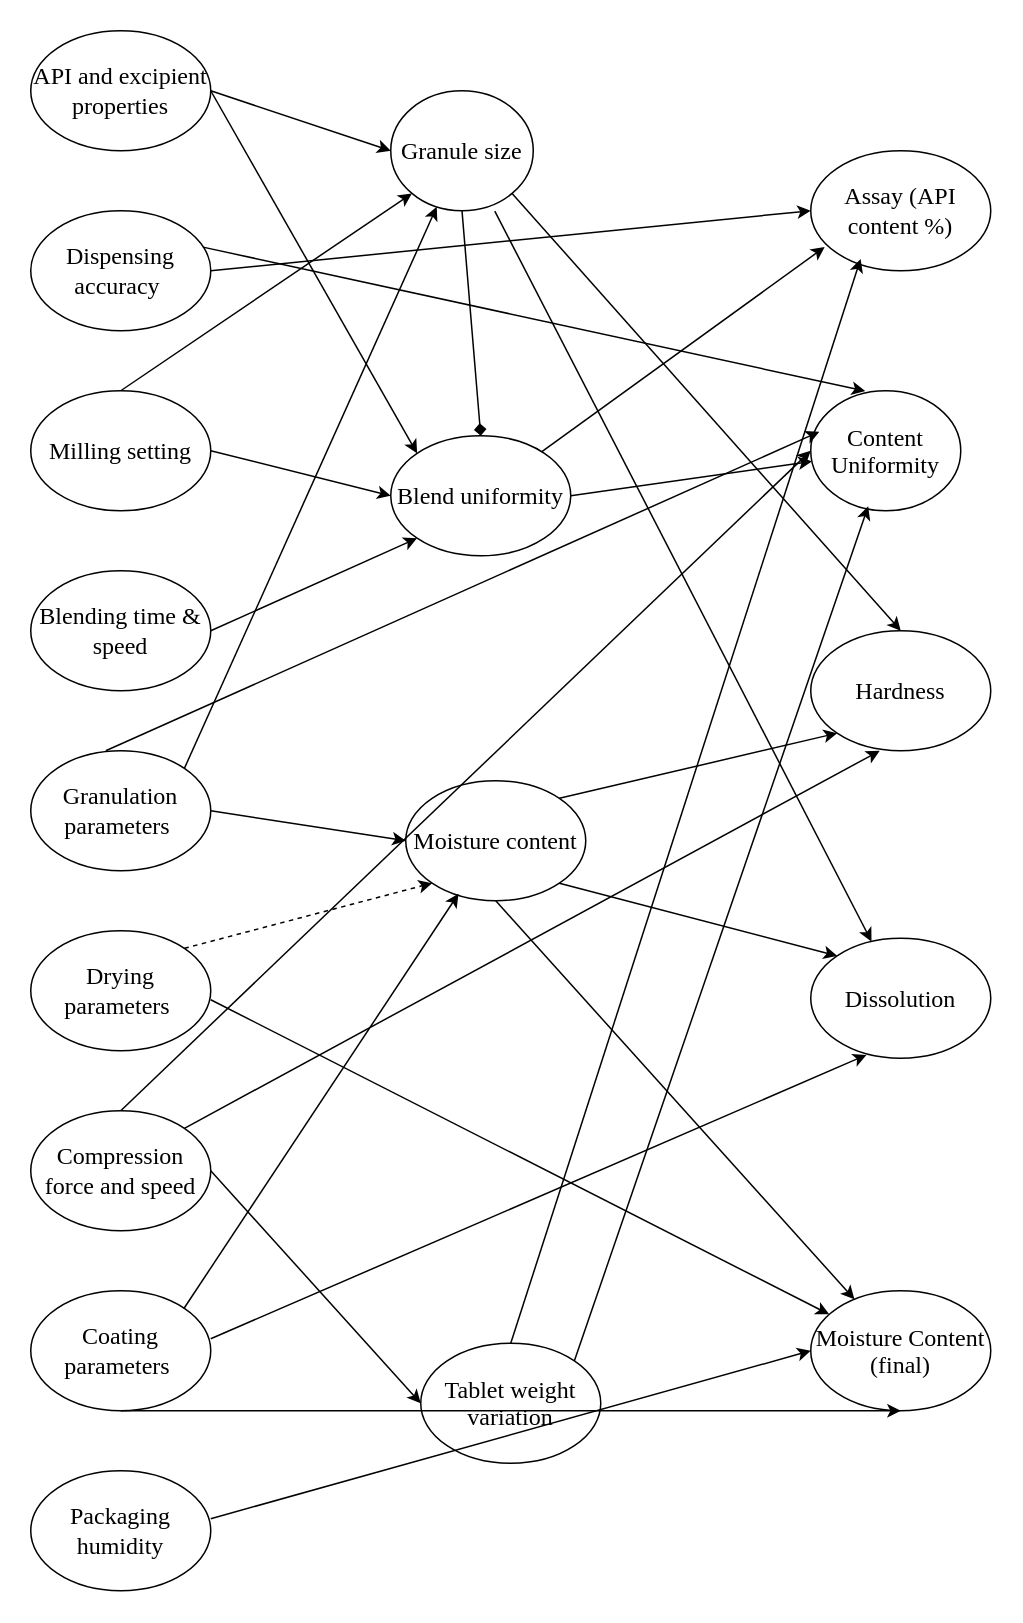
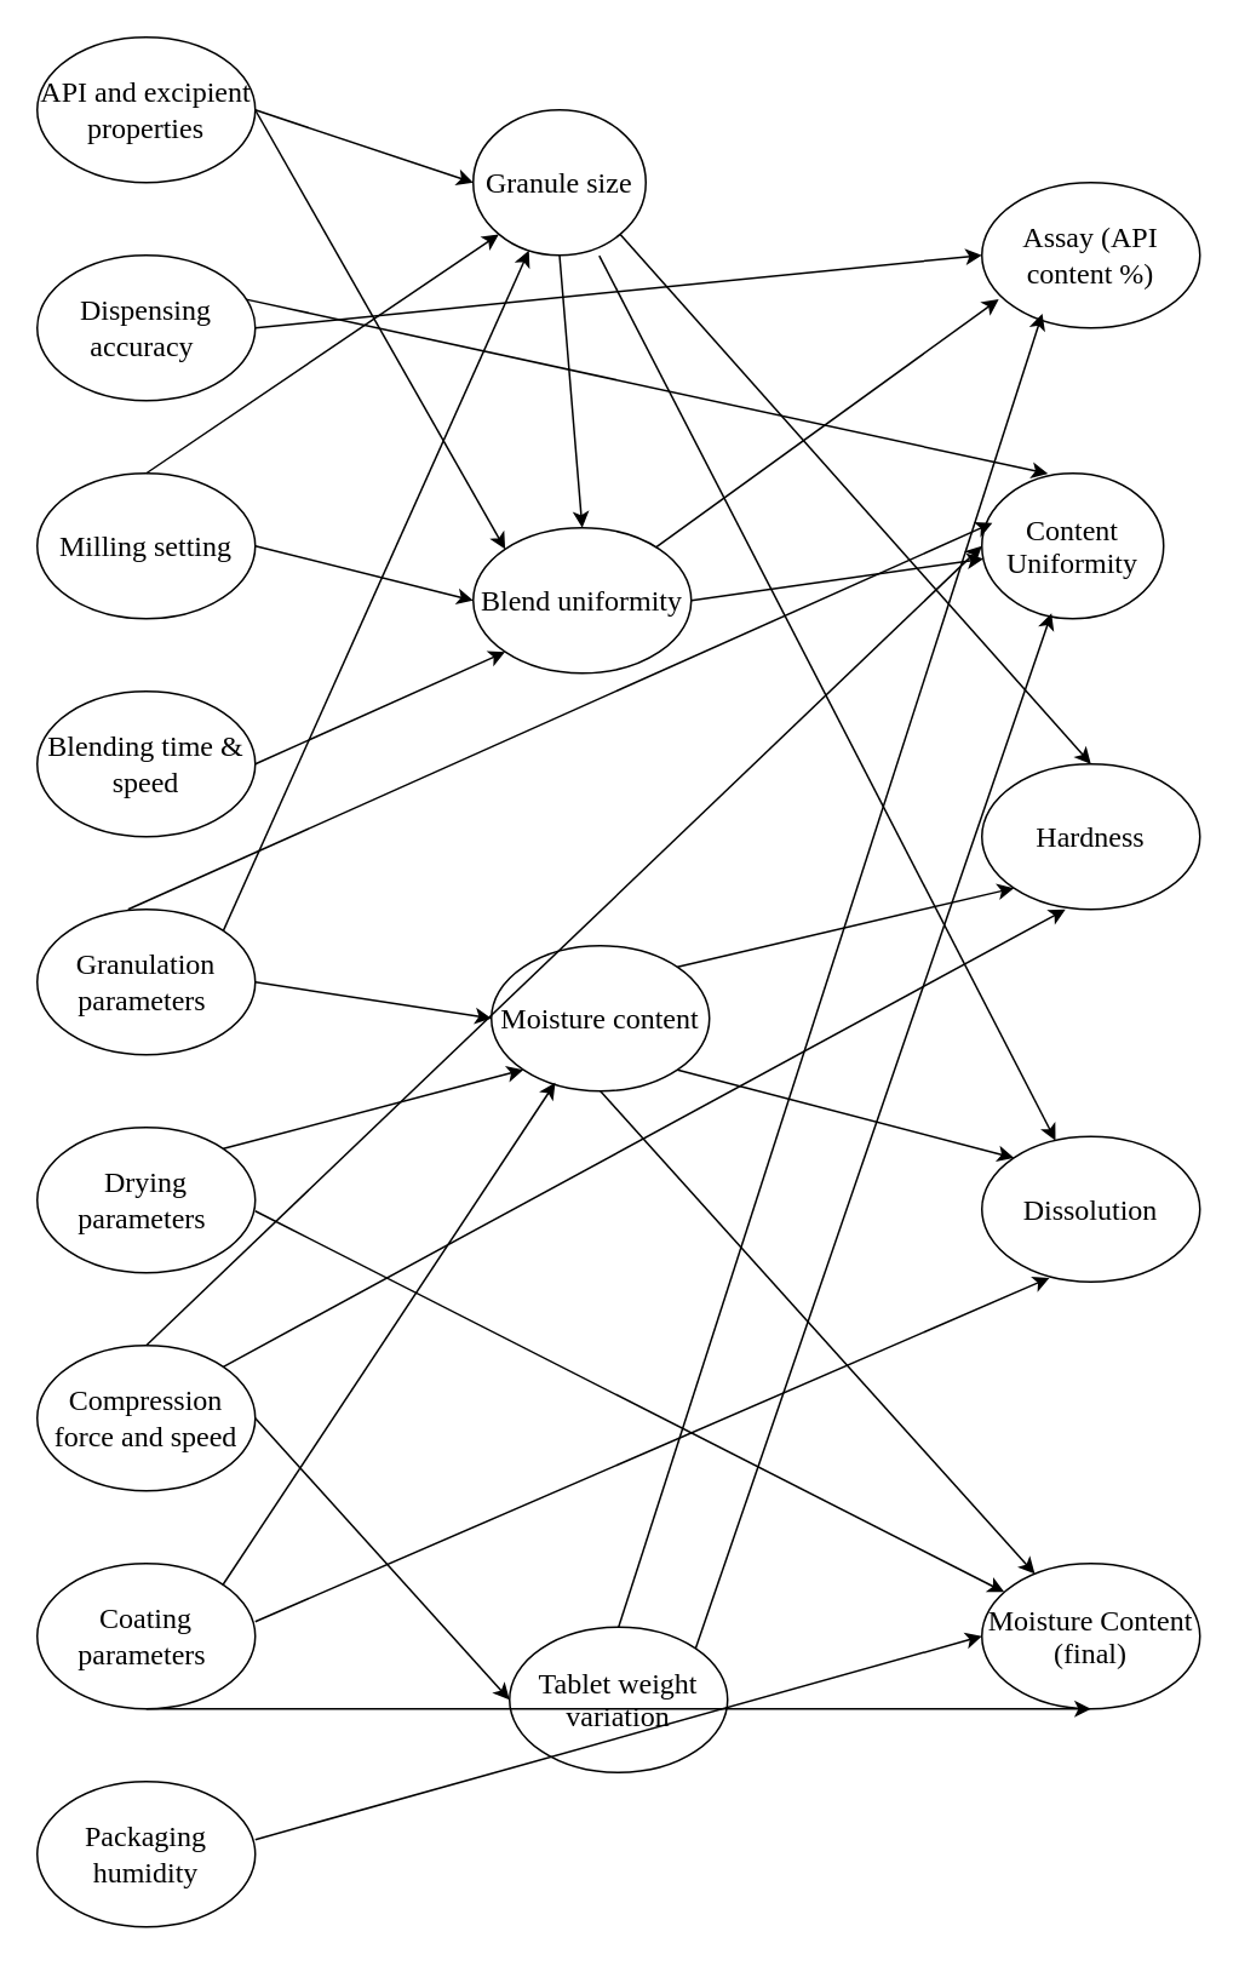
  <mxCell id="0" />
  <mxCell id="1" parent="0" />
  <mxCell id="2" value="&lt;span style=&quot;font-size:12.0pt;line-height:&lt;br/&gt;107%;font-family:&amp;quot;Times New Roman&amp;quot;,serif;mso-fareast-font-family:Aptos;&lt;br/&gt;mso-fareast-theme-font:minor-latin;mso-ansi-language:EN-US;mso-fareast-language:&lt;br/&gt;EN-US;mso-bidi-language:AR-SA&quot; lang=&quot;EN-US&quot;&gt;API and excipient properties&lt;/span&gt;" style="ellipse;whiteSpace=wrap;html=1;fillColor=light-dark(#FFFFFF,#3333FF);" vertex="1" parent="1"><mxGeometry x="20" y="20" width="120" height="80" as="geometry" /></mxCell>
  <mxCell id="3" value="&lt;span style=&quot;font-size:12.0pt;line-height:&lt;br/&gt;107%;font-family:&amp;quot;Times New Roman&amp;quot;,serif;mso-fareast-font-family:Aptos;&lt;br/&gt;mso-fareast-theme-font:minor-latin;mso-ansi-language:EN-US;mso-fareast-language:&lt;br/&gt;EN-US;mso-bidi-language:AR-SA&quot; lang=&quot;EN-US&quot;&gt;Dispensing accuracy&amp;nbsp;&lt;/span&gt;" style="ellipse;whiteSpace=wrap;html=1;fillColor=light-dark(#FFFFFF,#3333FF);" vertex="1" parent="1"><mxGeometry x="20" y="140" width="120" height="80" as="geometry" /></mxCell>
  <mxCell id="4" value="&lt;span style=&quot;font-size:12.0pt;line-height:&lt;br/&gt;107%;font-family:&amp;quot;Times New Roman&amp;quot;,serif;mso-fareast-font-family:Aptos;&lt;br/&gt;mso-fareast-theme-font:minor-latin;mso-ansi-language:EN-US;mso-fareast-language:&lt;br/&gt;EN-US;mso-bidi-language:AR-SA&quot; lang=&quot;EN-US&quot;&gt;Milling setting&lt;/span&gt;" style="ellipse;whiteSpace=wrap;html=1;fillColor=light-dark(#FFFFFF,#3333FF);" vertex="1" parent="1"><mxGeometry x="20" y="260" width="120" height="80" as="geometry" /></mxCell>
  <mxCell id="5" value="&lt;span style=&quot;font-size:12.0pt;line-height:&lt;br/&gt;107%;font-family:&amp;quot;Times New Roman&amp;quot;,serif;mso-fareast-font-family:Aptos;&lt;br/&gt;mso-fareast-theme-font:minor-latin;mso-ansi-language:EN-US;mso-fareast-language:&lt;br/&gt;EN-US;mso-bidi-language:AR-SA&quot; lang=&quot;EN-US&quot;&gt;Granulation parameters&amp;nbsp;&lt;/span&gt;" style="ellipse;whiteSpace=wrap;html=1;fillColor=light-dark(#FFFFFF,#3333FF);" vertex="1" parent="1"><mxGeometry x="20" y="500" width="120" height="80" as="geometry" /></mxCell>
  <mxCell id="6" value="&lt;span style=&quot;font-size:12.0pt;line-height:&lt;br/&gt;107%;font-family:&amp;quot;Times New Roman&amp;quot;,serif;mso-fareast-font-family:Aptos;&lt;br/&gt;mso-fareast-theme-font:minor-latin;mso-ansi-language:EN-US;mso-fareast-language:&lt;br/&gt;EN-US;mso-bidi-language:AR-SA&quot; lang=&quot;EN-US&quot;&gt;Drying parameters&amp;nbsp;&lt;/span&gt;" style="ellipse;whiteSpace=wrap;html=1;fillColor=light-dark(#FFFFFF,#3333FF);" vertex="1" parent="1"><mxGeometry x="20" y="620" width="120" height="80" as="geometry" /></mxCell>
  <mxCell id="7" value="&lt;span style=&quot;font-size:12.0pt;line-height:&lt;br/&gt;107%;font-family:&amp;quot;Times New Roman&amp;quot;,serif;mso-fareast-font-family:Aptos;&lt;br/&gt;mso-fareast-theme-font:minor-latin;mso-ansi-language:EN-US;mso-fareast-language:&lt;br/&gt;EN-US;mso-bidi-language:AR-SA&quot; lang=&quot;EN-US&quot;&gt;Compression force and speed&lt;/span&gt;" style="ellipse;whiteSpace=wrap;html=1;fillColor=light-dark(#FFFFFF,#3333FF);" vertex="1" parent="1"><mxGeometry x="20" y="740" width="120" height="80" as="geometry" /></mxCell>
  <mxCell id="8" value="&lt;span style=&quot;font-size:12.0pt;line-height:&lt;br/&gt;107%;font-family:&amp;quot;Times New Roman&amp;quot;,serif;mso-fareast-font-family:Aptos;&lt;br/&gt;mso-fareast-theme-font:minor-latin;mso-ansi-language:EN-US;mso-fareast-language:&lt;br/&gt;EN-US;mso-bidi-language:AR-SA&quot; lang=&quot;EN-US&quot;&gt;Coating parameters&amp;nbsp;&lt;/span&gt;" style="ellipse;whiteSpace=wrap;html=1;fillColor=light-dark(#FFFFFF,#3333FF);" vertex="1" parent="1"><mxGeometry x="20" y="860" width="120" height="80" as="geometry" /></mxCell>
  <mxCell id="9" value="&lt;span style=&quot;font-size:12.0pt;line-height:&lt;br/&gt;107%;font-family:&amp;quot;Times New Roman&amp;quot;,serif;mso-fareast-font-family:Aptos;&lt;br/&gt;mso-fareast-theme-font:minor-latin;mso-ansi-language:EN-US;mso-fareast-language:&lt;br/&gt;EN-US;mso-bidi-language:AR-SA&quot; lang=&quot;EN-US&quot;&gt;Packaging humidity&lt;/span&gt;" style="ellipse;whiteSpace=wrap;html=1;fillColor=light-dark(#FFFFFF,#3333FF);" vertex="1" parent="1"><mxGeometry x="20" y="980" width="120" height="80" as="geometry" /></mxCell>
  <mxCell id="10" value="&lt;span style=&quot;font-size: 12pt;&quot;&gt;&lt;font style=&quot;&quot; face=&quot;Times New Roman&quot;&gt;Blend uniformity&lt;/font&gt;&lt;/span&gt;" style="ellipse;whiteSpace=wrap;html=1;fillColor=light-dark(#FFFFFF,#666600);" vertex="1" parent="1"><mxGeometry x="260" y="290" width="120" height="80" as="geometry" /></mxCell>
  <mxCell id="11" value="&lt;span style=&quot;font-size: 12pt;&quot;&gt;&lt;font face=&quot;Times New Roman&quot;&gt;Granule size&lt;/font&gt;&lt;/span&gt;" style="ellipse;whiteSpace=wrap;html=1;fillColor=light-dark(#FFFFFF,#666600);" vertex="1" parent="1"><mxGeometry x="260" y="60" width="95" height="80" as="geometry" /></mxCell>
  <mxCell id="12" value="&lt;span style=&quot;font-size: 12pt;&quot;&gt;&lt;font style=&quot;&quot; face=&quot;Times New Roman&quot;&gt;Moisture content&lt;/font&gt;&lt;/span&gt;" style="ellipse;whiteSpace=wrap;html=1;fillColor=light-dark(#FFFFFF,#666600);" vertex="1" parent="1"><mxGeometry x="270" y="520" width="120" height="80" as="geometry" /></mxCell>
  <mxCell id="13" value="&lt;span style=&quot;font-size: 12pt; line-height: 107%;&quot;&gt;&lt;font style=&quot;&quot; face=&quot;Times New Roman&quot;&gt;Tablet weight variation&lt;/font&gt;&lt;/span&gt;" style="ellipse;whiteSpace=wrap;html=1;fillColor=light-dark(#FFFFFF,#666600);" vertex="1" parent="1"><mxGeometry x="280" y="895" width="120" height="80" as="geometry" /></mxCell>
  <mxCell id="14" value="&lt;span style=&quot;font-size: 12pt;&quot;&gt;&lt;font style=&quot;&quot; face=&quot;Times New Roman&quot;&gt;Assay (API content %)&lt;/font&gt;&lt;/span&gt;" style="ellipse;whiteSpace=wrap;html=1;fillColor=light-dark(#FFFFFF,#00FF00);" vertex="1" parent="1"><mxGeometry x="540" y="100" width="120" height="80" as="geometry" /></mxCell>
  <mxCell id="15" value="&lt;span style=&quot;font-size: 12pt; line-height: 107%;&quot;&gt;&lt;font style=&quot;&quot; face=&quot;Times New Roman&quot;&gt;Content Uniformity&lt;/font&gt;&lt;/span&gt;" style="ellipse;whiteSpace=wrap;html=1;fillColor=light-dark(#FFFFFF,#00FF00);" vertex="1" parent="1"><mxGeometry x="540" y="260" width="100" height="80" as="geometry" /></mxCell>
  <mxCell id="16" value="&lt;span style=&quot;font-size: 12pt;&quot;&gt;&lt;font style=&quot;&quot; face=&quot;Times New Roman&quot;&gt;Hardness&lt;/font&gt;&lt;/span&gt;" style="ellipse;whiteSpace=wrap;html=1;fillColor=light-dark(#FFFFFF,#00FF00);" vertex="1" parent="1"><mxGeometry x="540" y="420" width="120" height="80" as="geometry" /></mxCell>
  <mxCell id="17" value="&lt;span style=&quot;font-size: 12pt;&quot;&gt;&lt;font style=&quot;&quot; face=&quot;Times New Roman&quot;&gt;Dissolution&lt;/font&gt;&lt;/span&gt;" style="ellipse;whiteSpace=wrap;html=1;fillColor=light-dark(#FFFFFF,#00FF00);" vertex="1" parent="1"><mxGeometry x="540" y="625" width="120" height="80" as="geometry" /></mxCell>
  <mxCell id="18" value="&lt;span style=&quot;font-size: 12pt; line-height: 107%;&quot;&gt;&lt;font style=&quot;&quot; face=&quot;Times New Roman&quot;&gt;Moisture Content (final)&lt;/font&gt;&lt;/span&gt;" style="ellipse;whiteSpace=wrap;html=1;fillColor=light-dark(#FFFFFF,#00FF00);" vertex="1" parent="1"><mxGeometry x="540" y="860" width="120" height="80" as="geometry" /></mxCell>
  <mxCell id="19" value="" style="endArrow=classic;html=1;rounded=0;entryX=0;entryY=0.5;entryDx=0;entryDy=0;" edge="1" parent="1" target="11"><mxGeometry relative="1" as="geometry"><mxPoint x="140" y="60" as="sourcePoint" /><mxPoint x="300" y="60" as="targetPoint" /></mxGeometry></mxCell>
  <mxCell id="20" value="" style="endArrow=classic;html=1;rounded=0;entryX=0;entryY=0;entryDx=0;entryDy=0;exitX=1;exitY=0.5;exitDx=0;exitDy=0;" edge="1" parent="1" source="2" target="10"><mxGeometry relative="1" as="geometry"><mxPoint x="190" y="150" as="sourcePoint" /><mxPoint x="310" y="190" as="targetPoint" /></mxGeometry></mxCell>
  <mxCell id="21" value="" style="endArrow=classic;html=1;rounded=0;entryX=0;entryY=0.5;entryDx=0;entryDy=0;exitX=1;exitY=0.5;exitDx=0;exitDy=0;" edge="1" parent="1" source="3" target="14"><mxGeometry relative="1" as="geometry"><mxPoint x="240" y="150" as="sourcePoint" /><mxPoint x="378" y="322" as="targetPoint" /></mxGeometry></mxCell>
  <mxCell id="22" value="" style="endArrow=classic;html=1;rounded=0;entryX=0.363;entryY=0.003;entryDx=0;entryDy=0;exitX=0.957;exitY=0.303;exitDx=0;exitDy=0;entryPerimeter=0;exitPerimeter=0;" edge="1" parent="1" source="3" target="15"><mxGeometry relative="1" as="geometry"><mxPoint x="122" y="160" as="sourcePoint" /><mxPoint x="260" y="332" as="targetPoint" /></mxGeometry></mxCell>
  <mxCell id="23" value="" style="endArrow=classic;html=1;rounded=0;entryX=0;entryY=1;entryDx=0;entryDy=0;exitX=0.5;exitY=0;exitDx=0;exitDy=0;" edge="1" parent="1" source="4" target="11"><mxGeometry relative="1" as="geometry"><mxPoint x="250" y="250" as="sourcePoint" /><mxPoint x="659" y="346" as="targetPoint" /></mxGeometry></mxCell>
  <mxCell id="24" value="" style="endArrow=classic;html=1;rounded=0;entryX=0;entryY=0.5;entryDx=0;entryDy=0;exitX=1;exitY=0.5;exitDx=0;exitDy=0;" edge="1" parent="1" source="4" target="10"><mxGeometry relative="1" as="geometry"><mxPoint x="190" y="290" as="sourcePoint" /><mxPoint x="599" y="386" as="targetPoint" /></mxGeometry></mxCell>
  <mxCell id="25" value="&lt;font face=&quot;Times New Roman, serif&quot;&gt;&lt;span style=&quot;font-size: 16px;&quot;&gt;Blending time &amp;amp; speed&lt;/span&gt;&lt;/font&gt;" style="ellipse;whiteSpace=wrap;html=1;fillColor=light-dark(#FFFFFF,#3333FF);" vertex="1" parent="1"><mxGeometry x="20" y="380" width="120" height="80" as="geometry" /></mxCell>
  <mxCell id="26" value="" style="endArrow=classic;html=1;rounded=0;entryX=0;entryY=1;entryDx=0;entryDy=0;exitX=1;exitY=0.5;exitDx=0;exitDy=0;" edge="1" parent="1" source="25" target="10"><mxGeometry relative="1" as="geometry"><mxPoint x="120" y="380" as="sourcePoint" /><mxPoint x="248" y="380" as="targetPoint" /></mxGeometry></mxCell>
  <mxCell id="27" value="" style="endArrow=classic;html=1;rounded=0;exitX=1;exitY=0;exitDx=0;exitDy=0;" edge="1" parent="1" source="5" target="11"><mxGeometry relative="1" as="geometry"><mxPoint x="230" y="482" as="sourcePoint" /><mxPoint x="368" y="470" as="targetPoint" /></mxGeometry></mxCell>
  <mxCell id="28" value="" style="endArrow=classic;html=1;rounded=0;entryX=0;entryY=0.5;entryDx=0;entryDy=0;exitX=1;exitY=0;exitDx=0;exitDy=0;" edge="1" parent="1" target="12"><mxGeometry relative="1" as="geometry"><mxPoint x="140" y="540" as="sourcePoint" /><mxPoint x="278" y="528" as="targetPoint" /></mxGeometry></mxCell>
- <mxCell id="29" value="" style="endArrow=classic;html=1;rounded=0;entryX=0;entryY=1;entryDx=0;entryDy=0;exitX=1;exitY=0;exitDx=0;exitDy=0;dashed=1;" edge="1" parent="1" source="6" target="12"><mxGeometry relative="1" as="geometry"><mxPoint x="180" y="562" as="sourcePoint" /><mxPoint x="318" y="550" as="targetPoint" /></mxGeometry></mxCell>
+ <mxCell id="29" value="" style="endArrow=classic;html=1;rounded=0;entryX=0;entryY=1;entryDx=0;entryDy=0;exitX=1;exitY=0;exitDx=0;exitDy=0;" edge="1" parent="1" source="6" target="12"><mxGeometry relative="1" as="geometry"><mxPoint x="180" y="562" as="sourcePoint" /><mxPoint x="318" y="550" as="targetPoint" /></mxGeometry></mxCell>
  <mxCell id="30" value="" style="endArrow=classic;html=1;rounded=0;entryX=0;entryY=0.5;entryDx=0;entryDy=0;exitX=1;exitY=0;exitDx=0;exitDy=0;" edge="1" parent="1" target="13"><mxGeometry relative="1" as="geometry"><mxPoint x="140" y="780" as="sourcePoint" /><mxPoint x="278" y="768" as="targetPoint" /></mxGeometry></mxCell>
  <mxCell id="31" value="" style="endArrow=classic;html=1;rounded=0;entryX=0;entryY=0.5;entryDx=0;entryDy=0;exitX=0.5;exitY=0;exitDx=0;exitDy=0;" edge="1" parent="1" source="7" target="15"><mxGeometry relative="1" as="geometry"><mxPoint x="240" y="662" as="sourcePoint" /><mxPoint x="378" y="650" as="targetPoint" /></mxGeometry></mxCell>
  <mxCell id="32" value="" style="endArrow=classic;html=1;rounded=0;exitX=1;exitY=0;exitDx=0;exitDy=0;entryX=0.293;entryY=0.942;entryDx=0;entryDy=0;entryPerimeter=0;" edge="1" parent="1" target="12"><mxGeometry relative="1" as="geometry"><mxPoint x="122" y="872" as="sourcePoint" /><mxPoint x="310" y="590" as="targetPoint" /></mxGeometry></mxCell>
  <mxCell id="33" value="" style="endArrow=classic;html=1;rounded=0;entryX=0.31;entryY=0.972;entryDx=0;entryDy=0;exitX=1;exitY=0;exitDx=0;exitDy=0;entryPerimeter=0;" edge="1" parent="1" target="17"><mxGeometry relative="1" as="geometry"><mxPoint x="140" y="892" as="sourcePoint" /><mxPoint x="278" y="880" as="targetPoint" /></mxGeometry></mxCell>
  <mxCell id="34" value="" style="endArrow=classic;html=1;rounded=0;entryX=0;entryY=0.5;entryDx=0;entryDy=0;exitX=1;exitY=0;exitDx=0;exitDy=0;" edge="1" parent="1" target="18"><mxGeometry relative="1" as="geometry"><mxPoint x="140" y="1012" as="sourcePoint" /><mxPoint x="278" y="1000" as="targetPoint" /></mxGeometry></mxCell>
- <mxCell id="35" value="" style="endArrow=diamond;html=1;rounded=0;entryX=0.5;entryY=0;entryDx=0;entryDy=0;exitX=0.5;exitY=1;exitDx=0;exitDy=0;" edge="1" parent="1" source="11" target="10"><mxGeometry relative="1" as="geometry"><mxPoint x="410" y="212" as="sourcePoint" /><mxPoint x="548" y="200" as="targetPoint" /></mxGeometry></mxCell>
+ <mxCell id="35" value="" style="endArrow=classic;html=1;rounded=0;entryX=0.5;entryY=0;entryDx=0;entryDy=0;exitX=0.5;exitY=1;exitDx=0;exitDy=0;" edge="1" parent="1" source="11" target="10"><mxGeometry relative="1" as="geometry"><mxPoint x="410" y="212" as="sourcePoint" /><mxPoint x="548" y="200" as="targetPoint" /></mxGeometry></mxCell>
  <mxCell id="36" value="" style="endArrow=classic;html=1;rounded=0;entryX=0.5;entryY=0;entryDx=0;entryDy=0;exitX=1;exitY=1;exitDx=0;exitDy=0;" edge="1" parent="1" source="11" target="16"><mxGeometry relative="1" as="geometry"><mxPoint x="370" y="162" as="sourcePoint" /><mxPoint x="508" y="150" as="targetPoint" /></mxGeometry></mxCell>
  <mxCell id="37" value="" style="endArrow=classic;html=1;rounded=0;exitX=0.73;exitY=1.003;exitDx=0;exitDy=0;exitPerimeter=0;" edge="1" parent="1" source="11" target="17"><mxGeometry relative="1" as="geometry"><mxPoint x="310" y="140" as="sourcePoint" /><mxPoint x="448" y="128" as="targetPoint" /></mxGeometry></mxCell>
  <mxCell id="38" value="" style="endArrow=classic;html=1;rounded=0;entryX=0.077;entryY=0.803;entryDx=0;entryDy=0;entryPerimeter=0;" edge="1" parent="1" source="10" target="14"><mxGeometry relative="1" as="geometry"><mxPoint x="362" y="232" as="sourcePoint" /><mxPoint x="500" y="220" as="targetPoint" /></mxGeometry></mxCell>
  <mxCell id="39" value="" style="endArrow=classic;html=1;rounded=0;exitX=1;exitY=0.5;exitDx=0;exitDy=0;" edge="1" parent="1" source="10" target="15"><mxGeometry relative="1" as="geometry"><mxPoint x="620" y="232" as="sourcePoint" /><mxPoint x="758" y="220" as="targetPoint" /></mxGeometry></mxCell>
  <mxCell id="40" value="" style="endArrow=classic;html=1;rounded=0;entryX=0;entryY=1;entryDx=0;entryDy=0;exitX=1;exitY=0;exitDx=0;exitDy=0;" edge="1" parent="1" source="12" target="16"><mxGeometry relative="1" as="geometry"><mxPoint x="370" y="552" as="sourcePoint" /><mxPoint x="508" y="540" as="targetPoint" /></mxGeometry></mxCell>
  <mxCell id="41" value="" style="endArrow=classic;html=1;rounded=0;entryX=0;entryY=0;entryDx=0;entryDy=0;exitX=1;exitY=1;exitDx=0;exitDy=0;" edge="1" parent="1" source="12" target="17"><mxGeometry relative="1" as="geometry"><mxPoint x="350" y="472" as="sourcePoint" /><mxPoint x="488" y="460" as="targetPoint" /></mxGeometry></mxCell>
  <mxCell id="42" value="" style="endArrow=classic;html=1;rounded=0;entryX=0.277;entryY=0.902;entryDx=0;entryDy=0;exitX=0.5;exitY=0;exitDx=0;exitDy=0;entryPerimeter=0;" edge="1" parent="1" source="13" target="14"><mxGeometry relative="1" as="geometry"><mxPoint x="340" y="680" as="sourcePoint" /><mxPoint x="478" y="668" as="targetPoint" /></mxGeometry></mxCell>
  <mxCell id="43" value="" style="endArrow=classic;html=1;rounded=0;entryX=0.383;entryY=0.963;entryDx=0;entryDy=0;exitX=1;exitY=0;exitDx=0;exitDy=0;entryPerimeter=0;" edge="1" parent="1" source="13" target="15"><mxGeometry relative="1" as="geometry"><mxPoint x="372" y="692" as="sourcePoint" /><mxPoint x="510" y="680" as="targetPoint" /></mxGeometry></mxCell>
  <mxCell id="44" value="" style="endArrow=classic;html=1;rounded=0;exitX=0.5;exitY=1;exitDx=0;exitDy=0;" edge="1" parent="1" source="12" target="18"><mxGeometry relative="1" as="geometry"><mxPoint x="320" y="610" as="sourcePoint" /><mxPoint x="828" y="590" as="targetPoint" /></mxGeometry></mxCell>
  <mxCell id="45" value="" style="endArrow=classic;html=1;rounded=0;exitX=1;exitY=0;exitDx=0;exitDy=0;" edge="1" parent="1" target="18"><mxGeometry relative="1" as="geometry"><mxPoint x="140" y="666" as="sourcePoint" /><mxPoint x="278" y="654" as="targetPoint" /></mxGeometry></mxCell>
  <mxCell id="46" value="" style="endArrow=classic;html=1;rounded=0;entryX=0.5;entryY=1;entryDx=0;entryDy=0;exitX=0.5;exitY=1;exitDx=0;exitDy=0;" edge="1" parent="1" source="8" target="18"><mxGeometry relative="1" as="geometry"><mxPoint x="-120" y="1062" as="sourcePoint" /><mxPoint x="18" y="1050" as="targetPoint" /></mxGeometry></mxCell>
  <mxCell id="47" value="" style="endArrow=classic;html=1;rounded=0;entryX=0.057;entryY=0.342;entryDx=0;entryDy=0;exitX=1;exitY=0;exitDx=0;exitDy=0;entryPerimeter=0;" edge="1" parent="1" target="15"><mxGeometry relative="1" as="geometry"><mxPoint x="70" y="500" as="sourcePoint" /><mxPoint x="208" y="488" as="targetPoint" /></mxGeometry></mxCell>
  <mxCell id="48" value="" style="endArrow=classic;html=1;rounded=0;entryX=0;entryY=1;entryDx=0;entryDy=0;exitX=1;exitY=0;exitDx=0;exitDy=0;" edge="1" parent="1" source="7"><mxGeometry relative="1" as="geometry"><mxPoint x="420" y="784" as="sourcePoint" /><mxPoint x="586" y="500" as="targetPoint" /></mxGeometry></mxCell>
